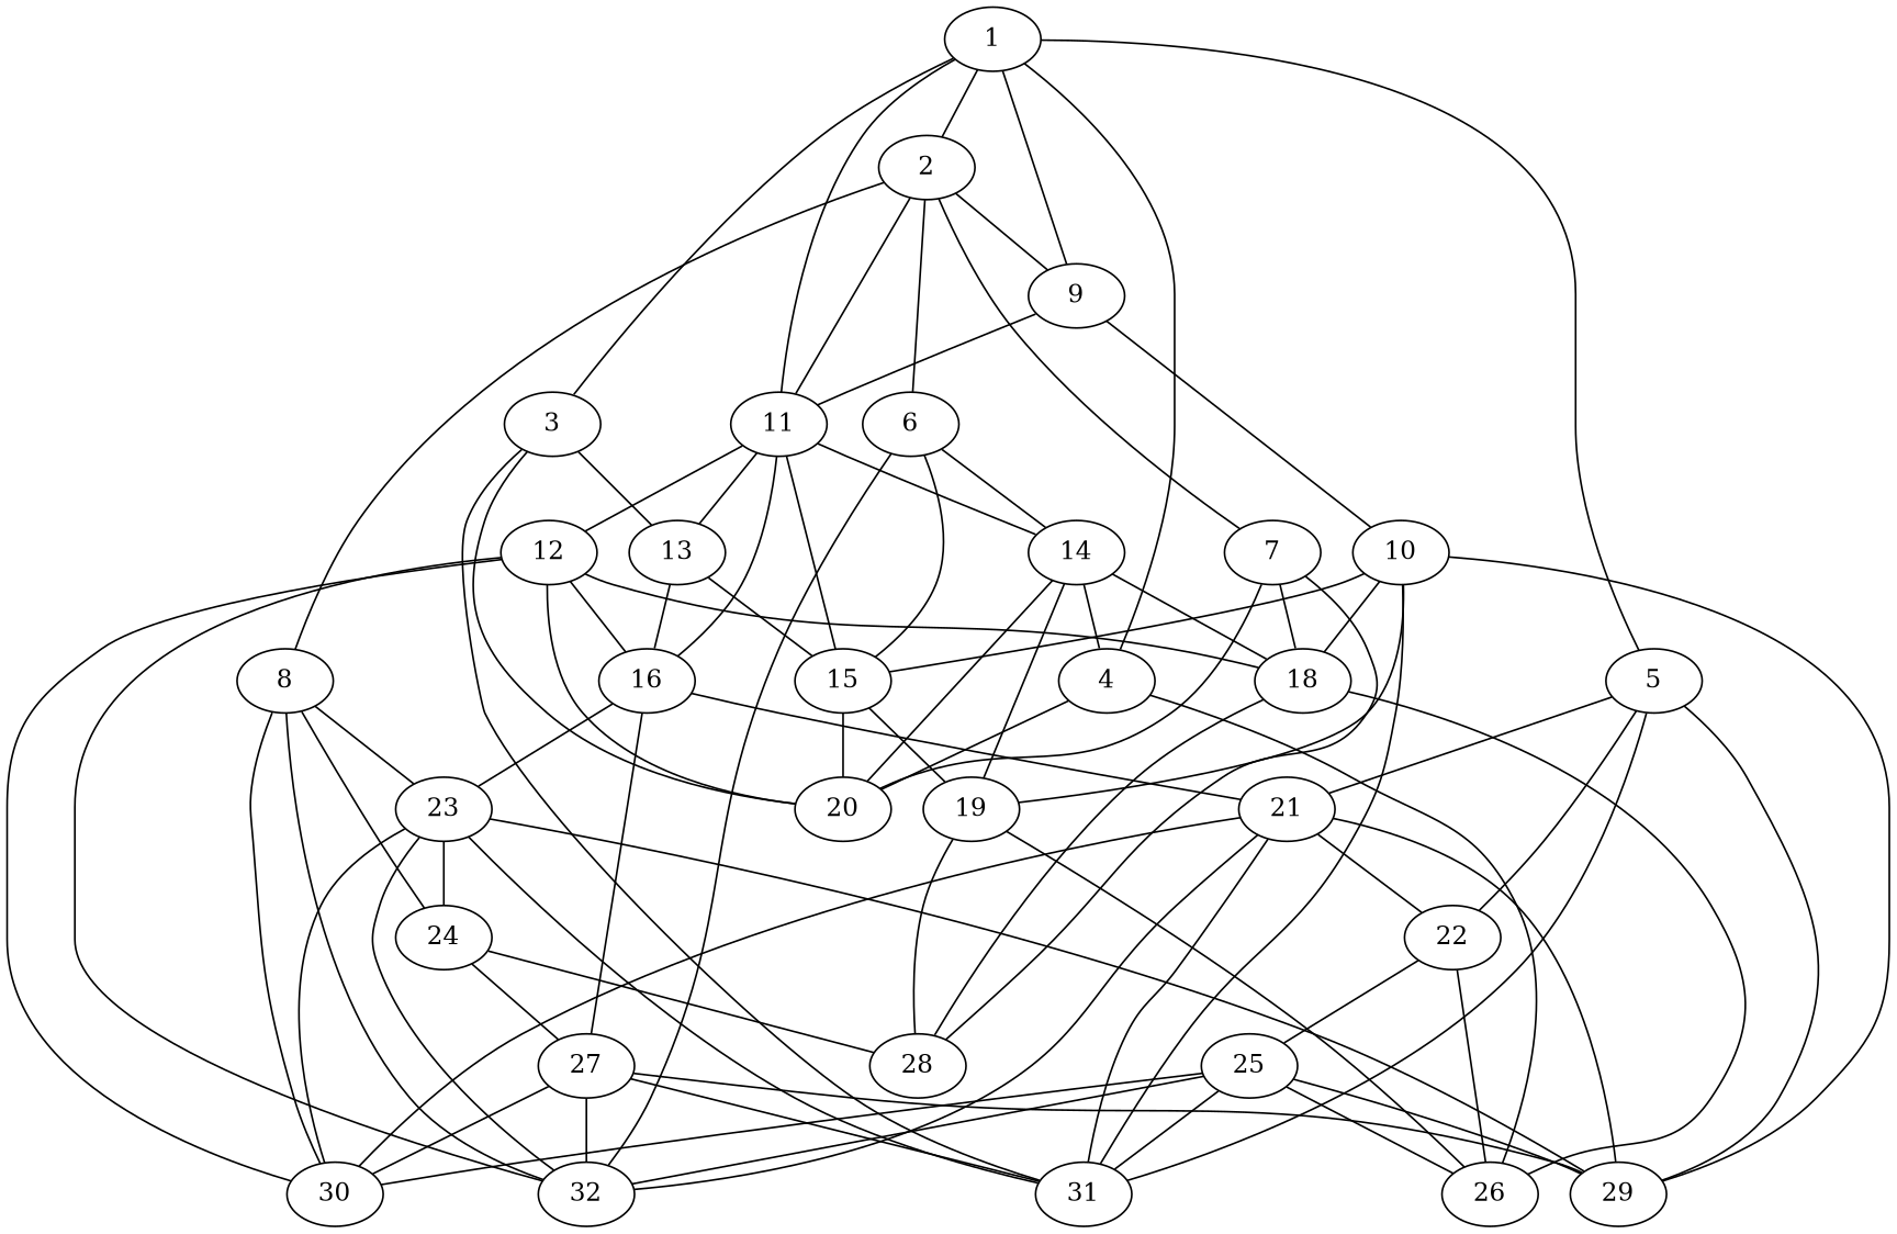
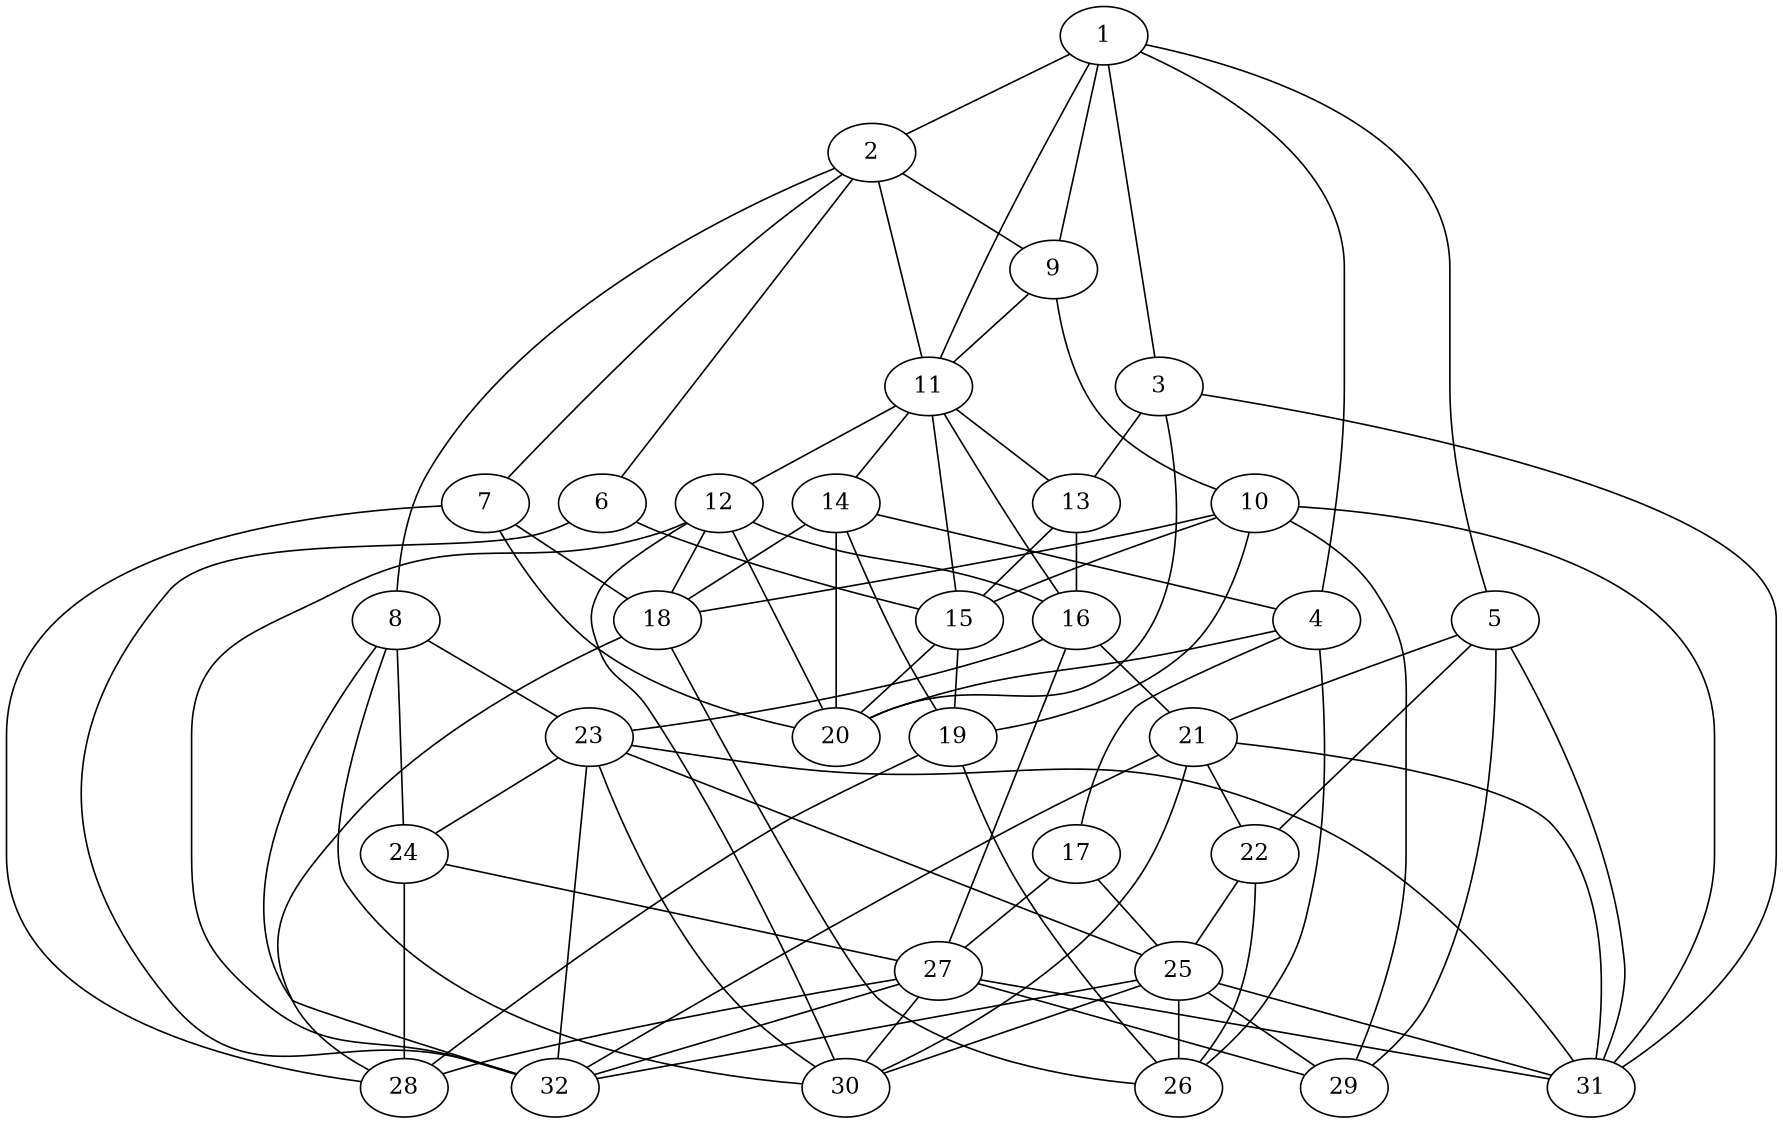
  graph {
    1
    2
    3
    4
    5
    9
    11
    6
    7
    8
    13
    20
    31
+   17
    26
    21
    22
    29
    10
    14
    15
    12
    16
    32
    18
    28
    23
    24
    30
    25
    27
    19
    1 -- 2
    1 -- 3
    1 -- 4
    1 -- 5
    1 -- 9
    1 -- 11
    2 -- 9
    2 -- 11
    2 -- 6
    2 -- 7
    2 -- 8
    3 -- 13
    3 -- 20
    3 -- 31
    4 -- 20
+   4 -- 17
    4 -- 26
    5 -- 31
    5 -- 21
    5 -- 22
    5 -- 29
    9 -- 11
    9 -- 10
    11 -- 13
    11 -- 14
    11 -- 15
    11 -- 12
    11 -- 16
-   6 -- 14
    6 -- 15
    6 -- 32
    7 -- 20
    7 -- 18
    7 -- 28
    8 -- 32
    8 -- 23
    8 -- 24
    8 -- 30
    13 -- 15
    13 -- 16
+   17 -- 25
+   17 -- 27
    21 -- 31
    21 -- 22
-   21 -- 29
    21 -- 32
    21 -- 30
    22 -- 26
    22 -- 25
    10 -- 31
    10 -- 29
    10 -- 15
    10 -- 18
    10 -- 19
    14 -- 4
    14 -- 20
    14 -- 18
    14 -- 19
    15 -- 20
    15 -- 19
    12 -- 20
    12 -- 16
    12 -- 32
    12 -- 18
    12 -- 30
    16 -- 21
    16 -- 23
    16 -- 27
    18 -- 26
    18 -- 28
    23 -- 31
-   23 -- 29
+   23 -- 25
    23 -- 32
    23 -- 24
    23 -- 30
    24 -- 28
    24 -- 27
    25 -- 31
    25 -- 26
    25 -- 29
    25 -- 32
    25 -- 30
    27 -- 31
    27 -- 29
    27 -- 32
+   27 -- 28
    27 -- 30
    19 -- 26
    19 -- 28
  }
